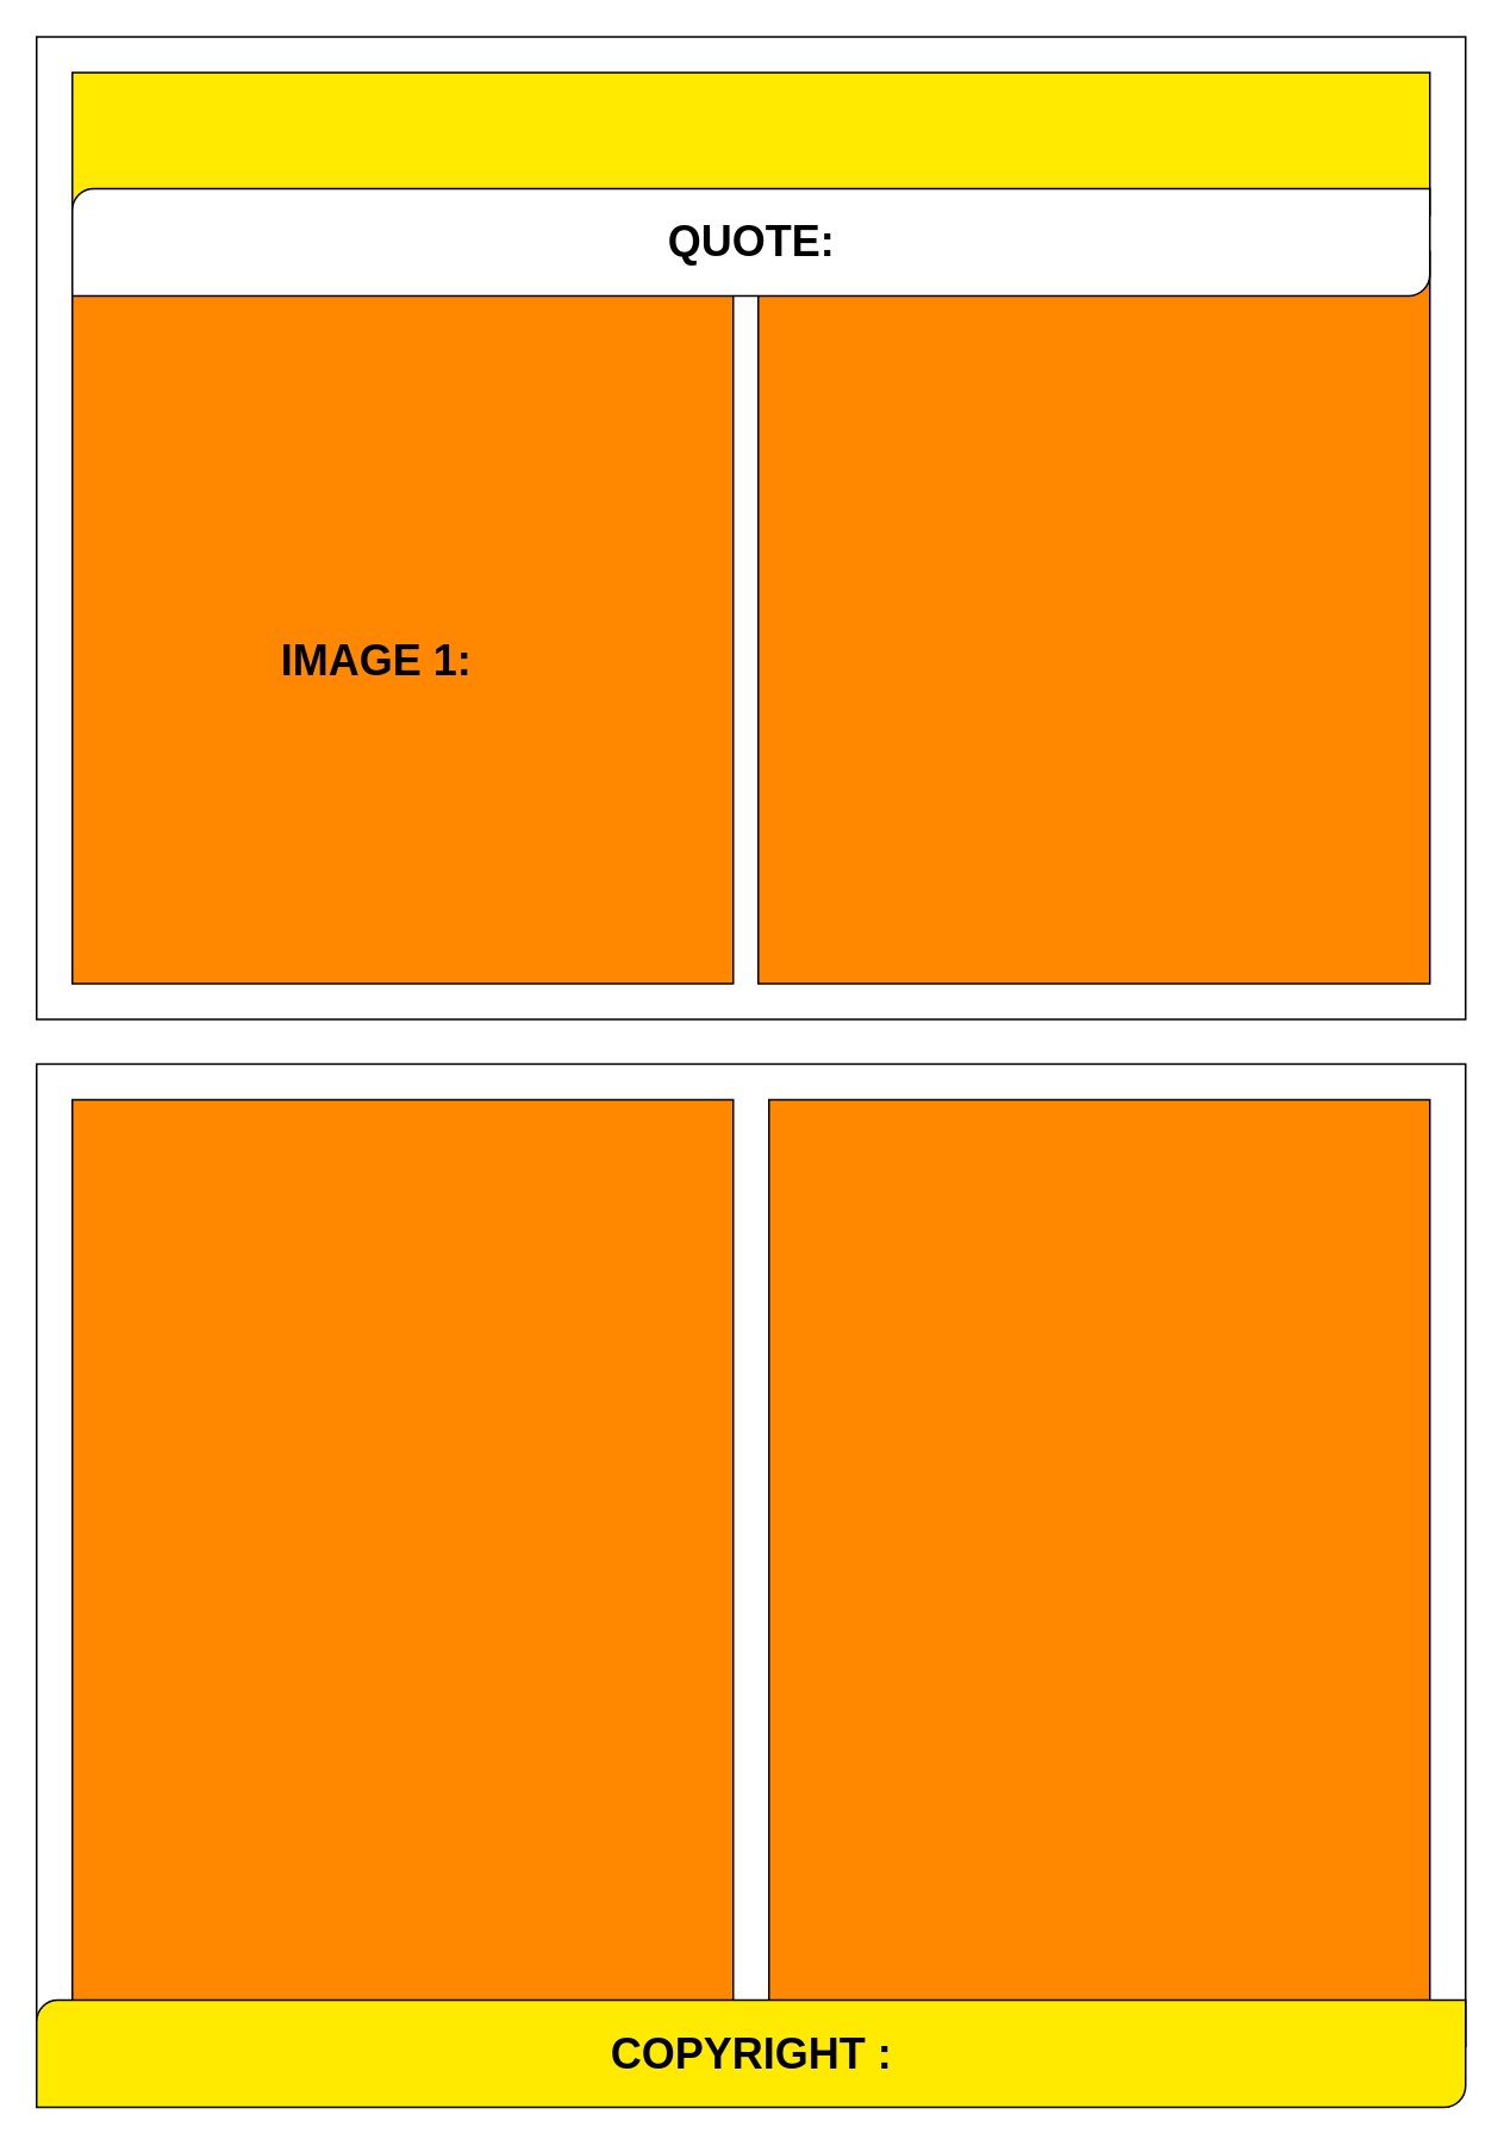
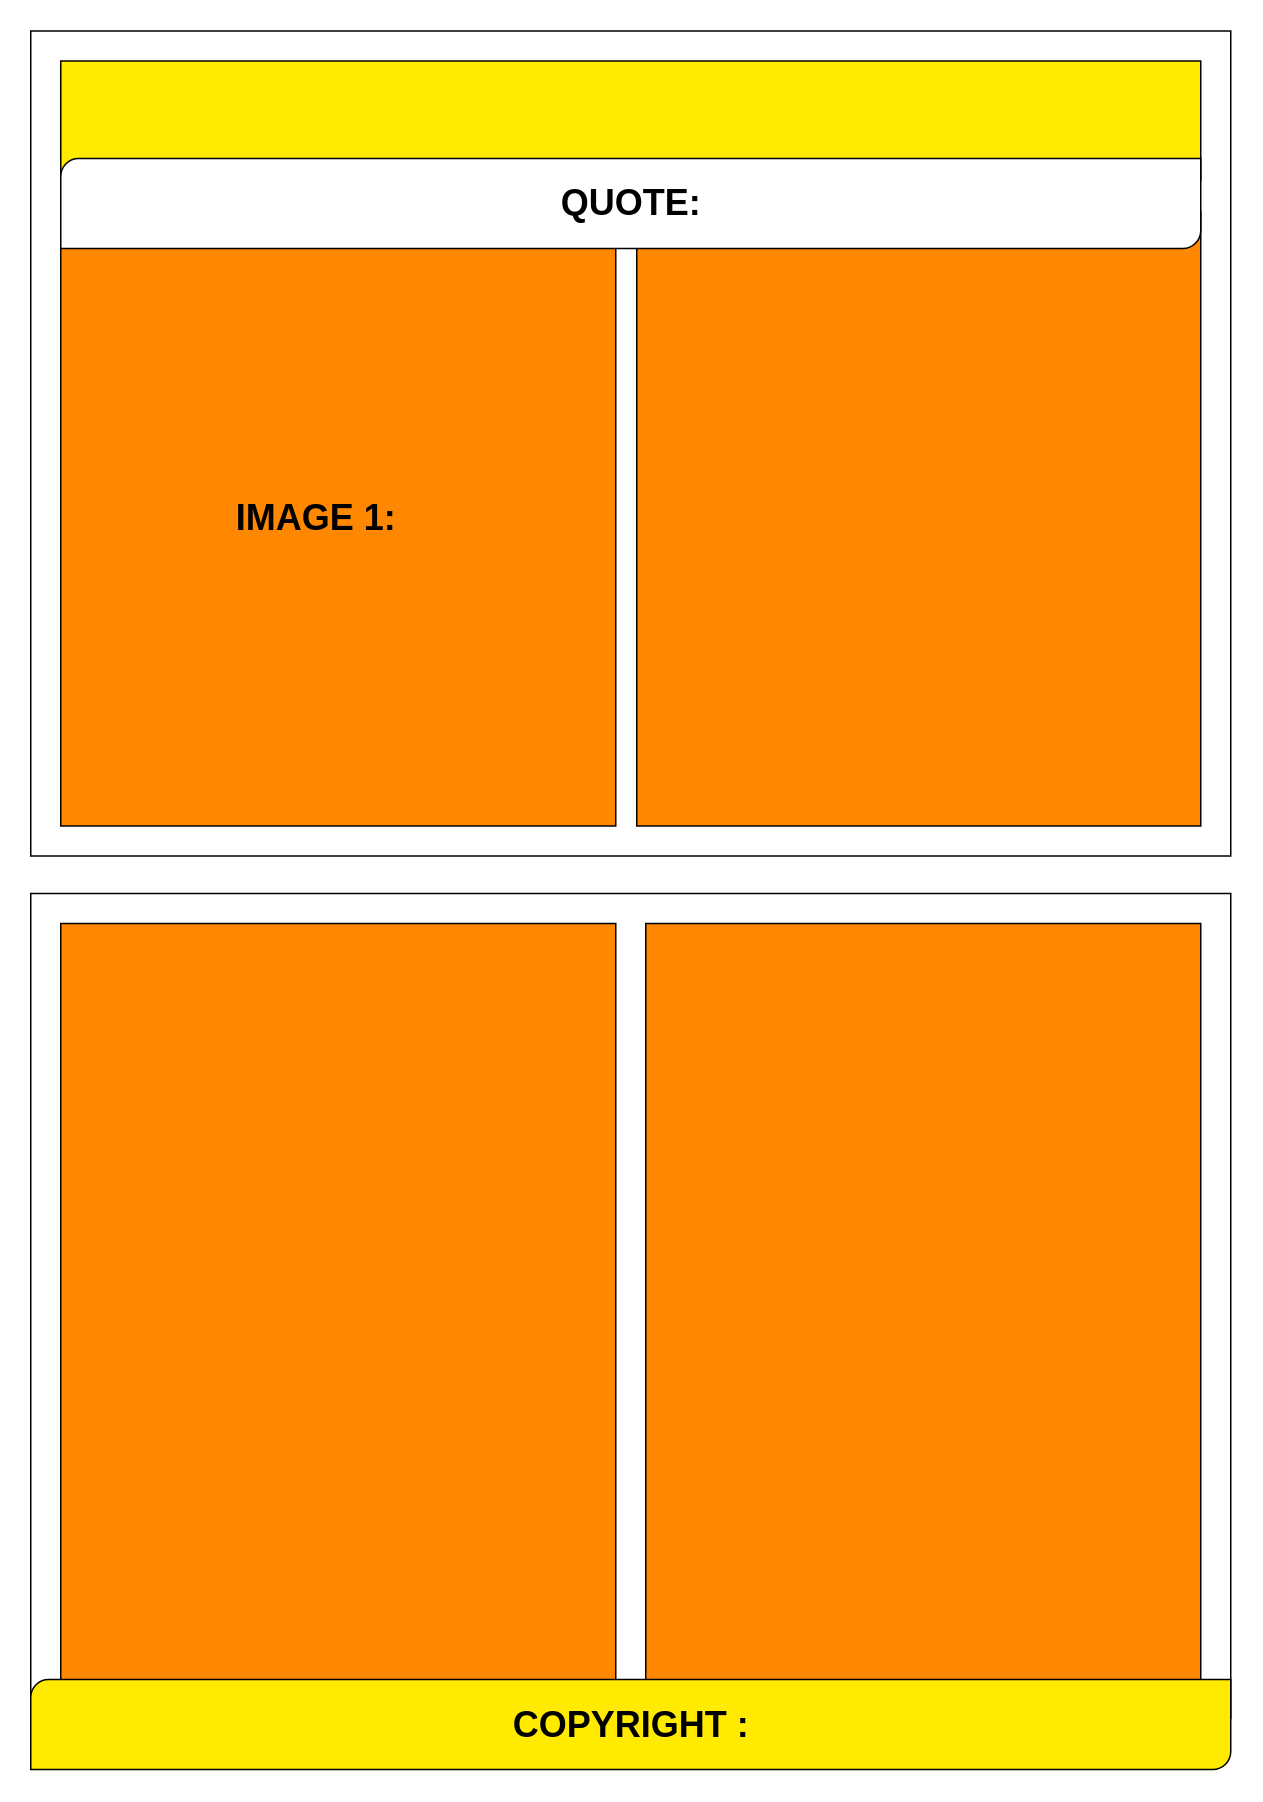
  <mxCell id="0" />
  <mxCell id="1" parent="0" />
  <mxCell id="2" value="" style="rounded=0;whiteSpace=wrap;html=1;" vertex="1" parent="1"><mxGeometry x="20" y="20" width="800" height="550" as="geometry" /></mxCell>
  <mxCell id="3" value="" style="rounded=0;whiteSpace=wrap;html=1;" vertex="1" parent="1"><mxGeometry x="20" y="595" width="800" height="550" as="geometry" /></mxCell>
  <mxCell id="4" value="" style="rounded=0;whiteSpace=wrap;html=1;fillColor=#FFEA00;" vertex="1" parent="1"><mxGeometry x="40" y="40" width="760" height="80" as="geometry" /></mxCell>
  <mxCell id="5" value="" style="rounded=0;whiteSpace=wrap;html=1;fillColor=#FF8800;" vertex="1" parent="1"><mxGeometry x="40" y="140" width="370" height="410" as="geometry" /></mxCell>
  <mxCell id="6" value="" style="rounded=0;whiteSpace=wrap;html=1;fillColor=#FF8800;" vertex="1" parent="1"><mxGeometry x="424" y="140" width="376" height="410" as="geometry" /></mxCell>
  <mxCell id="7" value="" style="rounded=0;whiteSpace=wrap;html=1;fillColor=#FF8800;" vertex="1" parent="1"><mxGeometry x="40" y="615" width="370" height="515" as="geometry" /></mxCell>
  <mxCell id="8" value="" style="rounded=0;whiteSpace=wrap;html=1;fillColor=#FF8800;" vertex="1" parent="1"><mxGeometry x="430" y="615" width="370" height="515" as="geometry" /></mxCell>
  <mxCell id="9" value="" style="verticalLabelPosition=bottom;verticalAlign=top;html=1;shape=mxgraph.basic.diag_round_rect;dx=6;whiteSpace=wrap;" vertex="1" parent="1"><mxGeometry x="40" y="105" width="760" height="60" as="geometry" /></mxCell>
  <mxCell id="10" value="QUOTE:" style="text;strokeColor=none;fillColor=none;html=1;fontSize=24;fontStyle=1;verticalAlign=middle;align=center;" vertex="1" parent="1"><mxGeometry x="370" y="115" width="100" height="40" as="geometry" /></mxCell>
  <mxCell id="11" value="" style="verticalLabelPosition=bottom;verticalAlign=top;html=1;shape=mxgraph.basic.diag_round_rect;dx=6;whiteSpace=wrap;fillColor=#FFEA00;" vertex="1" parent="1"><mxGeometry x="20" y="1119" width="800" height="60" as="geometry" /></mxCell>
  <mxCell id="12" value="COPYRIGHT&amp;nbsp;&lt;span style=&quot;background-color: transparent; color: light-dark(rgb(0, 0, 0), rgb(255, 255, 255));&quot;&gt;:&lt;/span&gt;" style="text;strokeColor=none;fillColor=none;html=1;fontSize=24;fontStyle=1;verticalAlign=middle;align=center;" vertex="1" parent="1"><mxGeometry x="370" y="1130" width="100" height="40" as="geometry" /></mxCell>
- <mxCell id="13" value="IMAGE 1:" style="text;strokeColor=none;fillColor=none;html=1;fontSize=24;fontStyle=1;verticalAlign=middle;align=center;" vertex="1" parent="1"><mxGeometry x="160" y="350" width="100" height="40" as="geometry" /></mxCell>
+ <mxCell id="13" value="IMAGE 1:" style="text;strokeColor=none;fillColor=none;html=1;fontSize=24;fontStyle=1;verticalAlign=middle;align=center;" vertex="1" parent="1"><mxGeometry x="160" y="325" width="100" height="40" as="geometry" /></mxCell>
